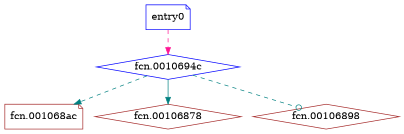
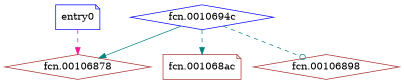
  digraph {
    node [color=brown shape=diamond]
    edge [arrowhead=normal color=teal style=dashed]
    n1 [color=blue label=entry0 shape=note]
    n2 [color=blue label="fcn.0010694c"]
    n3 [label="fcn.001068ac" shape=note]
    n4 [label="fcn.00106878"]
    n5 [label="fcn.00106898"]
-   n1 -> n2 [color=deeppink]
+   n1 -> n4 [color=deeppink]
    n2 -> n3
    n2 -> n4 [style=solid]
    n2 -> n5 [arrowhead=odot]
  }
